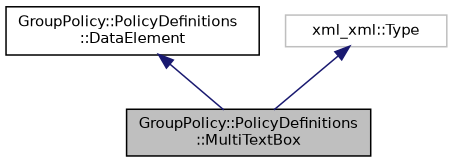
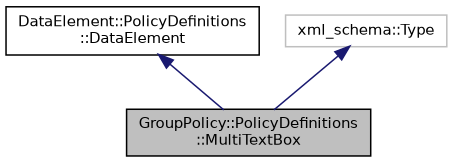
  digraph {
    node [color=black fillcolor=white fontname=Helvetica fontsize=10 shape=record style=filled]
    edge [color=midnightblue dir=back fontname=Helvetica fontsize=10 labelfontname=Helvetica labelfontsize=10 style=solid]
    n1 [fillcolor=grey75 fontcolor=black height=0.2 label="GroupPolicy::PolicyDefinitions\l::MultiTextBox" width=0.4]
-   n2 [height=0.2 label="GroupPolicy::PolicyDefinitions\l::DataElement" width=0.4]
-   n3 [color=grey75 height=0.2 label="xml_xml::Type" width=0.4]
+   n2 [height=0.2 label="DataElement::PolicyDefinitions\l::DataElement" width=0.4]
+   n3 [color=grey75 height=0.2 label="xml_schema::Type" width=0.4]
    n2 -> n1
    n3 -> n1
  }
